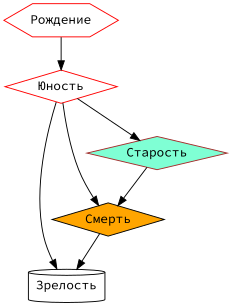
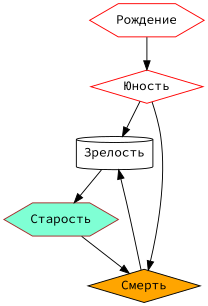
  digraph {
    fontname="Source Code Pro"
    node [color=red fillcolor=white fontname="Source Code Pro" shape=diamond style=filled]
    edge [fontname="Source Code Pro"]
    "Юность"
    "Рождение" [shape=hexagon]
    "Зрелость" [color=black shape=cylinder]
    "Смерть" [color=black fillcolor=orange]
-   "Старость" [color=brown fillcolor=aquamarine]
+   "Старость" [color=brown fillcolor=aquamarine shape=hexagon]
    "Юность" -> "Зрелость"
    "Юность" -> "Смерть"
    "Рождение" -> "Юность"
-   "Юность" -> "Старость"
+   "Зрелость" -> "Старость"
    "Смерть" -> "Зрелость"
    "Старость" -> "Смерть"
  }
